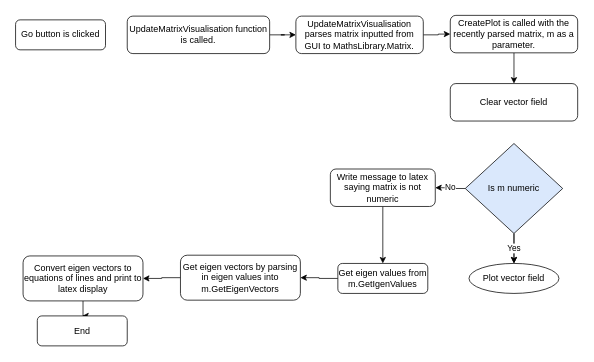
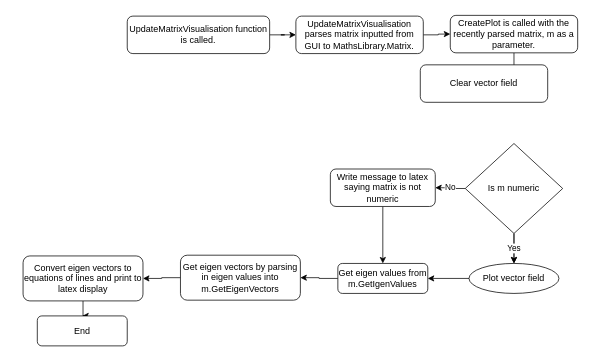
  <mxCell id="0" />
  <mxCell id="1" parent="0" />
- <mxCell id="2" value="Go button is clicked" style="rounded=1;whiteSpace=wrap;html=1;fontSize=12;glass=0;strokeWidth=1;shadow=0;" vertex="1" parent="1"><mxGeometry x="20" y="26" width="120" height="40" as="geometry" /></mxCell>
  <mxCell id="3" value="No" style="rounded=0;html=1;jettySize=auto;orthogonalLoop=1;fontSize=11;endArrow=block;endFill=0;endSize=8;strokeWidth=1;shadow=0;labelBackgroundColor=none;edgeStyle=orthogonalEdgeStyle;" edge="1" parent="1"><mxGeometry x="0.333" y="20" relative="1" as="geometry"><mxPoint as="offset" /><mxPoint x="220" y="411" as="targetPoint" /></mxGeometry></mxCell>
  <mxCell id="4" value="" style="edgeStyle=orthogonalEdgeStyle;rounded=0;orthogonalLoop=1;jettySize=auto;html=1;" edge="1" parent="1" source="5" target="7"><mxGeometry relative="1" as="geometry" /></mxCell>
  <mxCell id="5" value="UpdateMatrixVisualisation&amp;nbsp;function is called." style="rounded=1;whiteSpace=wrap;html=1;fontSize=12;glass=0;strokeWidth=1;shadow=0;" vertex="1" parent="1"><mxGeometry x="169" y="21" width="190" height="50" as="geometry" /></mxCell>
  <mxCell id="6" value="" style="edgeStyle=orthogonalEdgeStyle;rounded=0;orthogonalLoop=1;jettySize=auto;html=1;" edge="1" parent="1" source="7" target="9"><mxGeometry relative="1" as="geometry" /></mxCell>
  <mxCell id="7" value="UpdateMatrixVisualisation parses matrix inputted from GUI to MathsLibrary.Matrix." style="rounded=1;whiteSpace=wrap;html=1;fontSize=12;glass=0;strokeWidth=1;shadow=0;" vertex="1" parent="1"><mxGeometry x="394" y="21" width="170" height="50" as="geometry" /></mxCell>
  <mxCell id="8" value="" style="edgeStyle=orthogonalEdgeStyle;rounded=0;orthogonalLoop=1;jettySize=auto;html=1;" edge="1" parent="1" source="9" target="16"><mxGeometry relative="1" as="geometry" /></mxCell>
  <mxCell id="9" value="CreatePlot is called with the recently parsed matrix, m as a parameter." style="rounded=1;whiteSpace=wrap;html=1;fontSize=12;glass=0;strokeWidth=1;shadow=0;" vertex="1" parent="1"><mxGeometry x="600" y="20" width="170" height="50" as="geometry" /></mxCell>
  <mxCell id="10" value="" style="edgeStyle=orthogonalEdgeStyle;rounded=0;orthogonalLoop=1;jettySize=auto;html=1;" edge="1" parent="1" source="13" target="15"><mxGeometry relative="1" as="geometry" /></mxCell>
  <mxCell id="11" value="Yes" style="edgeStyle=orthogonalEdgeStyle;rounded=0;orthogonalLoop=1;jettySize=auto;html=1;" edge="1" parent="1" source="13" target="15"><mxGeometry relative="1" as="geometry" /></mxCell>
  <mxCell id="12" value="No" style="edgeStyle=orthogonalEdgeStyle;rounded=0;orthogonalLoop=1;jettySize=auto;html=1;" edge="1" parent="1" source="13" target="18"><mxGeometry relative="1" as="geometry" /></mxCell>
- <mxCell id="13" value="Is m numeric" style="rhombus;whiteSpace=wrap;html=1;fillColor=#dae8fc;" vertex="1" parent="1"><mxGeometry x="620" y="191" width="130" height="120" as="geometry" /></mxCell>
+ <mxCell id="13" value="Is m numeric" style="rhombus;whiteSpace=wrap;html=1;" vertex="1" parent="1"><mxGeometry x="620" y="191" width="130" height="120" as="geometry" /></mxCell>
+ <mxCell id="14" value="" style="edgeStyle=orthogonalEdgeStyle;rounded=0;orthogonalLoop=1;jettySize=auto;html=1;" edge="1" parent="1" source="15" target="20"><mxGeometry relative="1" as="geometry" /></mxCell>
  <mxCell id="15" value="Plot vector field" style="ellipse;whiteSpace=wrap;html=1;" vertex="1" parent="1"><mxGeometry x="625" y="351" width="120" height="40" as="geometry" /></mxCell>
- <mxCell id="16" value="Clear vector field" style="rounded=1;whiteSpace=wrap;html=1;fontSize=12;glass=0;strokeWidth=1;shadow=0;" vertex="1" parent="1"><mxGeometry x="600" y="111" width="170" height="50" as="geometry" /></mxCell>
+ <mxCell id="16" value="Clear vector field" style="rounded=1;whiteSpace=wrap;html=1;fontSize=12;glass=0;strokeWidth=1;shadow=0;" vertex="1" parent="1"><mxGeometry x="560" y="86" width="170" height="50" as="geometry" /></mxCell>
  <mxCell id="17" value="" style="edgeStyle=orthogonalEdgeStyle;rounded=0;orthogonalLoop=1;jettySize=auto;html=1;" edge="1" parent="1" source="18" target="20"><mxGeometry relative="1" as="geometry" /></mxCell>
  <mxCell id="18" value="Write message to latex saying matrix is not numeric" style="rounded=1;whiteSpace=wrap;html=1;" vertex="1" parent="1"><mxGeometry x="440" y="225" width="140" height="50" as="geometry" /></mxCell>
  <mxCell id="19" value="" style="edgeStyle=orthogonalEdgeStyle;rounded=0;orthogonalLoop=1;jettySize=auto;html=1;" edge="1" parent="1" source="20" target="22"><mxGeometry relative="1" as="geometry" /></mxCell>
  <mxCell id="20" value="Get eigen values from m.GetIgenValues" style="rounded=1;whiteSpace=wrap;html=1;" vertex="1" parent="1"><mxGeometry x="450" y="351" width="120" height="40" as="geometry" /></mxCell>
  <mxCell id="21" value="" style="edgeStyle=orthogonalEdgeStyle;rounded=0;orthogonalLoop=1;jettySize=auto;html=1;" edge="1" parent="1" source="22" target="24"><mxGeometry relative="1" as="geometry" /></mxCell>
  <mxCell id="22" value="Get eigen vectors by parsing in eigen values into m.GetEigenVectors" style="rounded=1;whiteSpace=wrap;html=1;" vertex="1" parent="1"><mxGeometry x="240" y="340" width="160" height="60" as="geometry" /></mxCell>
  <mxCell id="23" value="" style="edgeStyle=orthogonalEdgeStyle;rounded=0;orthogonalLoop=1;jettySize=auto;html=1;" edge="1" parent="1" source="24" target="25"><mxGeometry relative="1" as="geometry" /></mxCell>
  <mxCell id="24" value="Convert eigen vectors to equations of lines and print to latex display" style="rounded=1;whiteSpace=wrap;html=1;" vertex="1" parent="1"><mxGeometry x="30" y="341" width="160" height="60" as="geometry" /></mxCell>
  <mxCell id="25" value="End" style="rounded=1;whiteSpace=wrap;html=1;" vertex="1" parent="1"><mxGeometry x="49" y="421" width="120" height="40" as="geometry" /></mxCell>
